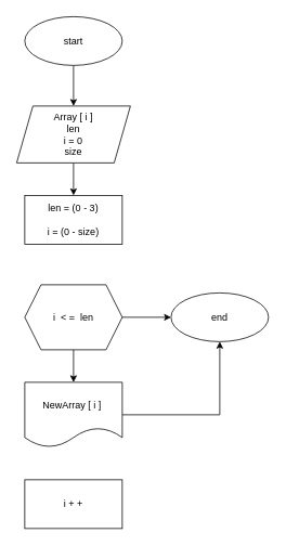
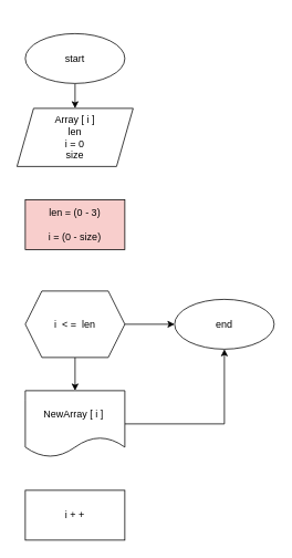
  <mxCell id="0" />
  <mxCell id="1" parent="0" />
  <mxCell id="2" style="edgeStyle=orthogonalEdgeStyle;rounded=0;orthogonalLoop=1;jettySize=auto;html=1;exitX=0.5;exitY=1;exitDx=0;exitDy=0;entryX=0.5;entryY=0;entryDx=0;entryDy=0;" edge="1" parent="1" source="3" target="5"><mxGeometry relative="1" as="geometry" /></mxCell>
- <mxCell id="3" value="start" style="ellipse;whiteSpace=wrap;html=1;" vertex="1" parent="1"><mxGeometry x="30" y="20" width="120" height="60" as="geometry" /></mxCell>
- <mxCell id="4" value="" style="edgeStyle=orthogonalEdgeStyle;rounded=0;orthogonalLoop=1;jettySize=auto;html=1;" edge="1" parent="1" source="5" target="6"><mxGeometry relative="1" as="geometry" /></mxCell>
+ <mxCell id="3" value="start" style="ellipse;whiteSpace=wrap;html=1;" vertex="1" parent="1"><mxGeometry x="30" y="40" width="120" height="60" as="geometry" /></mxCell>
  <mxCell id="5" value="Array [ i ]&lt;br&gt;len&lt;br&gt;i = 0&lt;br&gt;size" style="shape=parallelogram;perimeter=parallelogramPerimeter;whiteSpace=wrap;html=1;fixedSize=1;" vertex="1" parent="1"><mxGeometry x="20" y="130" width="140" height="70" as="geometry" /></mxCell>
- <mxCell id="6" value="len = (0 - 3)&lt;br&gt;&lt;br&gt;i = (0 - size)" style="rounded=0;whiteSpace=wrap;html=1;" vertex="1" parent="1"><mxGeometry x="30" y="240" width="120" height="60" as="geometry" /></mxCell>
+ <mxCell id="6" value="len = (0 - 3)&lt;br&gt;&lt;br&gt;i = (0 - size)" style="rounded=0;whiteSpace=wrap;html=1;fillColor=#f8cecc;" vertex="1" parent="1"><mxGeometry x="30" y="240" width="120" height="60" as="geometry" /></mxCell>
  <mxCell id="7" style="edgeStyle=orthogonalEdgeStyle;rounded=0;orthogonalLoop=1;jettySize=auto;html=1;entryX=0.5;entryY=0;entryDx=0;entryDy=0;" edge="1" parent="1" source="9" target="11"><mxGeometry relative="1" as="geometry" /></mxCell>
  <mxCell id="8" style="edgeStyle=orthogonalEdgeStyle;rounded=0;orthogonalLoop=1;jettySize=auto;html=1;entryX=0;entryY=0.5;entryDx=0;entryDy=0;" edge="1" parent="1" source="9" target="13"><mxGeometry relative="1" as="geometry" /></mxCell>
  <mxCell id="9" value="i&amp;nbsp; &amp;lt; =&amp;nbsp; len" style="shape=hexagon;perimeter=hexagonPerimeter2;whiteSpace=wrap;html=1;fixedSize=1;" vertex="1" parent="1"><mxGeometry x="30" y="350" width="120" height="80" as="geometry" /></mxCell>
  <mxCell id="10" style="edgeStyle=orthogonalEdgeStyle;rounded=0;orthogonalLoop=1;jettySize=auto;html=1;" edge="1" parent="1" source="11" target="13"><mxGeometry relative="1" as="geometry" /></mxCell>
  <mxCell id="11" value="NewArray [ i ]&amp;nbsp;" style="shape=document;whiteSpace=wrap;html=1;boundedLbl=1;" vertex="1" parent="1"><mxGeometry x="30" y="470" width="120" height="80" as="geometry" /></mxCell>
  <mxCell id="12" value="i + +" style="rounded=0;whiteSpace=wrap;html=1;" vertex="1" parent="1"><mxGeometry x="30" y="590" width="120" height="60" as="geometry" /></mxCell>
  <mxCell id="13" value="end" style="ellipse;whiteSpace=wrap;html=1;" vertex="1" parent="1"><mxGeometry x="210" y="360" width="120" height="60" as="geometry" /></mxCell>
